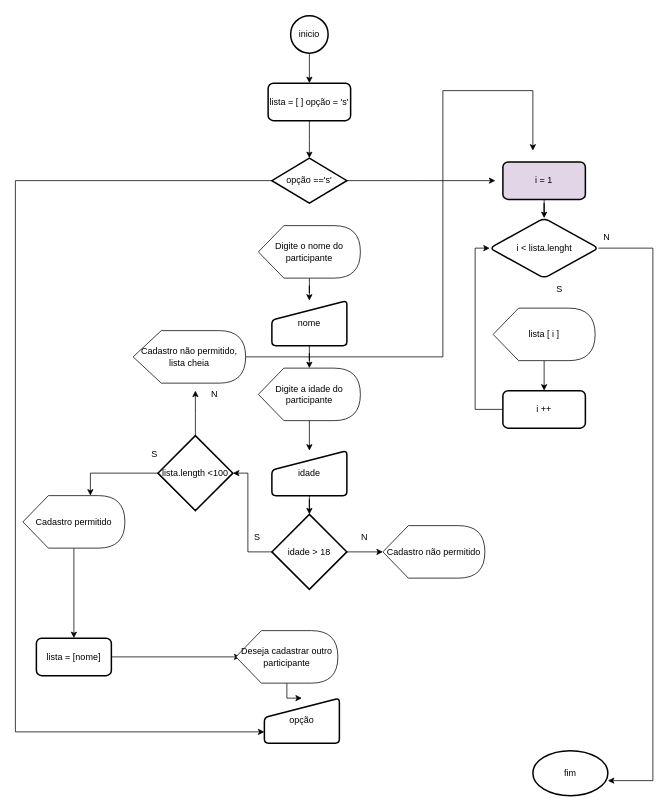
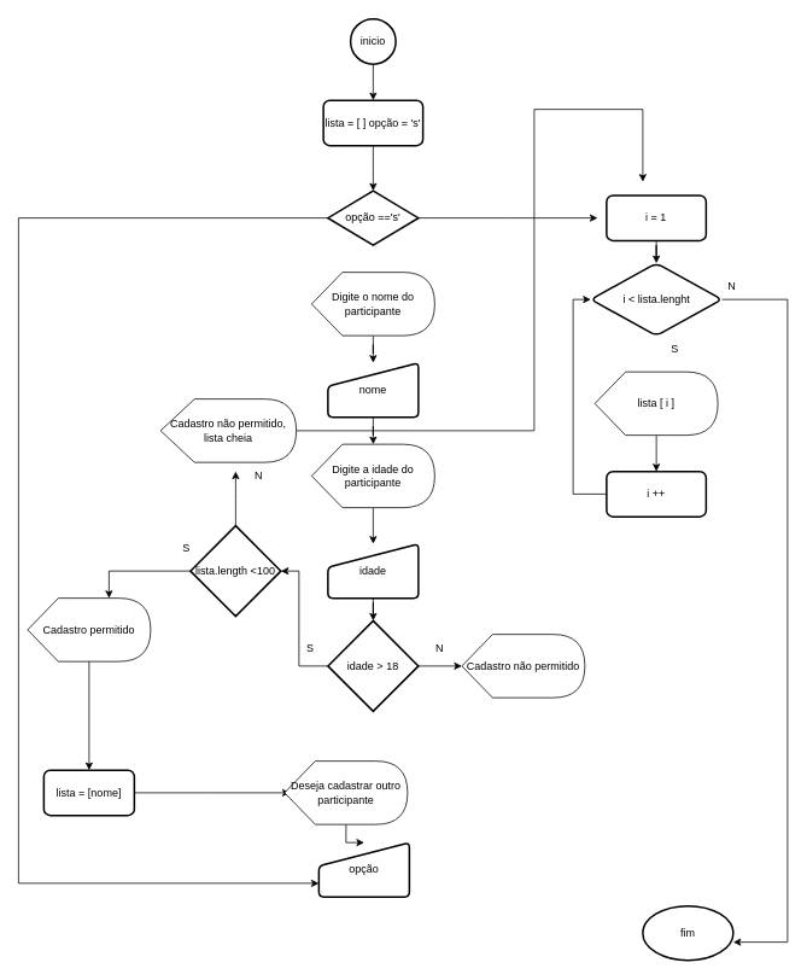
  <mxCell id="0" />
  <mxCell id="1" parent="0" />
  <mxCell id="2" value="" style="edgeStyle=orthogonalEdgeStyle;rounded=0;orthogonalLoop=1;jettySize=auto;html=1;" parent="1" source="3" target="5" edge="1"><mxGeometry relative="1" as="geometry" /></mxCell>
  <mxCell id="3" value="Digite o nome do participante" style="shape=display;whiteSpace=wrap;html=1;" parent="1" vertex="1"><mxGeometry x="344" y="300" width="136" height="70" as="geometry" /></mxCell>
  <mxCell id="4" value="" style="edgeStyle=orthogonalEdgeStyle;rounded=0;orthogonalLoop=1;jettySize=auto;html=1;" parent="1" source="5" target="7" edge="1"><mxGeometry relative="1" as="geometry" /></mxCell>
  <mxCell id="5" value="nome" style="html=1;strokeWidth=2;shape=manualInput;whiteSpace=wrap;rounded=1;size=26;arcSize=11;" parent="1" vertex="1"><mxGeometry x="362" y="400" width="100" height="60" as="geometry" /></mxCell>
  <mxCell id="6" value="" style="edgeStyle=orthogonalEdgeStyle;rounded=0;orthogonalLoop=1;jettySize=auto;html=1;" parent="1" source="7" target="9" edge="1"><mxGeometry relative="1" as="geometry" /></mxCell>
  <mxCell id="7" value="Digite a idade do participante" style="shape=display;whiteSpace=wrap;html=1;" parent="1" vertex="1"><mxGeometry x="344" y="490" width="136" height="70" as="geometry" /></mxCell>
  <mxCell id="8" value="" style="edgeStyle=orthogonalEdgeStyle;rounded=0;orthogonalLoop=1;jettySize=auto;html=1;" parent="1" source="9" target="12" edge="1"><mxGeometry relative="1" as="geometry" /></mxCell>
  <mxCell id="9" value="idade" style="html=1;strokeWidth=2;shape=manualInput;whiteSpace=wrap;rounded=1;size=26;arcSize=11;" parent="1" vertex="1"><mxGeometry x="362" y="600" width="100" height="60" as="geometry" /></mxCell>
  <mxCell id="10" value="" style="edgeStyle=orthogonalEdgeStyle;rounded=0;orthogonalLoop=1;jettySize=auto;html=1;entryX=1;entryY=0.5;entryDx=0;entryDy=0;entryPerimeter=0;" parent="1" source="12" target="24" edge="1"><mxGeometry relative="1" as="geometry"><mxPoint x="320" y="660" as="targetPoint" /><Array as="points"><mxPoint x="330" y="735" /><mxPoint x="330" y="630" /></Array></mxGeometry></mxCell>
  <mxCell id="11" value="" style="edgeStyle=orthogonalEdgeStyle;rounded=0;orthogonalLoop=1;jettySize=auto;html=1;" parent="1" source="12" target="15" edge="1"><mxGeometry relative="1" as="geometry" /></mxCell>
  <mxCell id="12" value="idade &amp;gt; 18" style="strokeWidth=2;html=1;shape=mxgraph.flowchart.decision;whiteSpace=wrap;" parent="1" vertex="1"><mxGeometry x="362" y="685" width="100" height="100" as="geometry" /></mxCell>
  <mxCell id="13" value="" style="edgeStyle=orthogonalEdgeStyle;rounded=0;orthogonalLoop=1;jettySize=auto;html=1;" parent="1" source="14" target="30" edge="1"><mxGeometry relative="1" as="geometry" /></mxCell>
  <mxCell id="14" value="Cadastro permitido" style="shape=display;whiteSpace=wrap;html=1;" parent="1" vertex="1"><mxGeometry x="30" y="660" width="136" height="70" as="geometry" /></mxCell>
  <mxCell id="15" value="Cadastro não permitido" style="shape=display;whiteSpace=wrap;html=1;" parent="1" vertex="1"><mxGeometry x="510" y="700" width="136" height="70" as="geometry" /></mxCell>
  <mxCell id="16" value="S" style="text;html=1;resizable=0;autosize=1;align=center;verticalAlign=middle;points=[];fillColor=none;strokeColor=none;rounded=0;" parent="1" vertex="1"><mxGeometry x="327" y="700" width="30" height="30" as="geometry" /></mxCell>
  <mxCell id="17" value="N" style="text;html=1;resizable=0;autosize=1;align=center;verticalAlign=middle;points=[];fillColor=none;strokeColor=none;rounded=0;" parent="1" vertex="1"><mxGeometry x="470" y="700" width="30" height="30" as="geometry" /></mxCell>
  <mxCell id="18" value="" style="edgeStyle=orthogonalEdgeStyle;rounded=0;orthogonalLoop=1;jettySize=auto;html=1;" parent="1" source="19" target="21" edge="1"><mxGeometry relative="1" as="geometry" /></mxCell>
  <mxCell id="19" value="inicio" style="strokeWidth=2;html=1;shape=mxgraph.flowchart.start_2;whiteSpace=wrap;" parent="1" vertex="1"><mxGeometry x="387" y="20" width="50" height="50" as="geometry" /></mxCell>
  <mxCell id="20" value="" style="edgeStyle=orthogonalEdgeStyle;rounded=0;orthogonalLoop=1;jettySize=auto;html=1;" parent="1" source="21" edge="1"><mxGeometry relative="1" as="geometry"><mxPoint x="412" y="210" as="targetPoint" /></mxGeometry></mxCell>
  <mxCell id="21" value="&lt;div&gt;lista = [ ] opção = 's'&lt;br&gt;&lt;/div&gt;" style="rounded=1;whiteSpace=wrap;html=1;absoluteArcSize=1;arcSize=14;strokeWidth=2;" parent="1" vertex="1"><mxGeometry x="357" y="110" width="110" height="50" as="geometry" /></mxCell>
  <mxCell id="22" value="" style="edgeStyle=orthogonalEdgeStyle;rounded=0;orthogonalLoop=1;jettySize=auto;html=1;entryX=0.662;entryY=0;entryDx=0;entryDy=0;entryPerimeter=0;" parent="1" source="24" target="14" edge="1"><mxGeometry relative="1" as="geometry" /></mxCell>
  <mxCell id="23" style="edgeStyle=orthogonalEdgeStyle;rounded=0;orthogonalLoop=1;jettySize=auto;html=1;" parent="1" source="24" edge="1"><mxGeometry relative="1" as="geometry"><mxPoint x="260" y="520" as="targetPoint" /></mxGeometry></mxCell>
  <mxCell id="24" value="lista.length &amp;lt;100" style="strokeWidth=2;html=1;shape=mxgraph.flowchart.decision;whiteSpace=wrap;" parent="1" vertex="1"><mxGeometry x="210" y="580" width="100" height="100" as="geometry" /></mxCell>
  <mxCell id="25" value="S" style="text;html=1;resizable=0;autosize=1;align=center;verticalAlign=middle;points=[];fillColor=none;strokeColor=none;rounded=0;" parent="1" vertex="1"><mxGeometry x="190" y="590" width="30" height="30" as="geometry" /></mxCell>
  <mxCell id="26" style="edgeStyle=orthogonalEdgeStyle;rounded=0;orthogonalLoop=1;jettySize=auto;html=1;" parent="1" source="27" edge="1"><mxGeometry relative="1" as="geometry"><mxPoint x="710" y="200" as="targetPoint" /><Array as="points"><mxPoint x="590" y="475" /><mxPoint x="590" y="120" /><mxPoint x="710" y="120" /></Array></mxGeometry></mxCell>
  <mxCell id="27" value="Cadastro não permitido, lista cheia" style="shape=display;whiteSpace=wrap;html=1;" parent="1" vertex="1"><mxGeometry x="177" y="440" width="150" height="70" as="geometry" /></mxCell>
  <mxCell id="28" value="N" style="text;html=1;resizable=0;autosize=1;align=center;verticalAlign=middle;points=[];fillColor=none;strokeColor=none;rounded=0;" parent="1" vertex="1"><mxGeometry x="270" y="510" width="30" height="30" as="geometry" /></mxCell>
  <mxCell id="29" style="edgeStyle=orthogonalEdgeStyle;rounded=0;orthogonalLoop=1;jettySize=auto;html=1;" parent="1" source="30" edge="1"><mxGeometry relative="1" as="geometry"><mxPoint x="320" y="875" as="targetPoint" /></mxGeometry></mxCell>
  <mxCell id="30" value="lista = [nome]" style="rounded=1;whiteSpace=wrap;html=1;absoluteArcSize=1;arcSize=14;strokeWidth=2;" parent="1" vertex="1"><mxGeometry x="48" y="850" width="100" height="50" as="geometry" /></mxCell>
  <mxCell id="31" style="edgeStyle=orthogonalEdgeStyle;rounded=0;orthogonalLoop=1;jettySize=auto;html=1;entryX=0;entryY=0.75;entryDx=0;entryDy=0;" parent="1" source="33" target="36" edge="1"><mxGeometry relative="1" as="geometry"><mxPoint x="20" y="1008" as="targetPoint" /><Array as="points"><mxPoint x="20" y="240" /><mxPoint x="20" y="975" /></Array></mxGeometry></mxCell>
  <mxCell id="32" style="edgeStyle=orthogonalEdgeStyle;rounded=0;orthogonalLoop=1;jettySize=auto;html=1;" parent="1" source="33" edge="1"><mxGeometry relative="1" as="geometry"><mxPoint x="660" y="240" as="targetPoint" /></mxGeometry></mxCell>
  <mxCell id="33" value="opção =='s'" style="strokeWidth=2;html=1;shape=mxgraph.flowchart.decision;whiteSpace=wrap;" parent="1" vertex="1"><mxGeometry x="362" y="210" width="100" height="60" as="geometry" /></mxCell>
  <mxCell id="34" value="" style="edgeStyle=orthogonalEdgeStyle;rounded=0;orthogonalLoop=1;jettySize=auto;html=1;" parent="1" source="35" target="36" edge="1"><mxGeometry relative="1" as="geometry" /></mxCell>
  <mxCell id="35" value="Deseja cadastrar outro participante" style="shape=display;whiteSpace=wrap;html=1;" parent="1" vertex="1"><mxGeometry x="314" y="840" width="136" height="70" as="geometry" /></mxCell>
  <mxCell id="36" value="opção" style="html=1;strokeWidth=2;shape=manualInput;whiteSpace=wrap;rounded=1;size=26;arcSize=11;" parent="1" vertex="1"><mxGeometry x="352" y="930" width="100" height="60" as="geometry" /></mxCell>
  <mxCell id="37" value="fim" style="strokeWidth=2;html=1;shape=mxgraph.flowchart.start_1;whiteSpace=wrap;" parent="1" vertex="1"><mxGeometry x="710" y="1000" width="100" height="60" as="geometry" /></mxCell>
  <mxCell id="38" value="" style="edgeStyle=orthogonalEdgeStyle;rounded=0;orthogonalLoop=1;jettySize=auto;html=1;" parent="1" source="39" target="41" edge="1"><mxGeometry relative="1" as="geometry" /></mxCell>
- <mxCell id="39" value="i = 1" style="rounded=1;whiteSpace=wrap;html=1;absoluteArcSize=1;arcSize=14;strokeWidth=2;fillColor=#e1d5e7;" parent="1" vertex="1"><mxGeometry x="670" y="215" width="110" height="50" as="geometry" /></mxCell>
+ <mxCell id="39" value="i = 1" style="rounded=1;whiteSpace=wrap;html=1;absoluteArcSize=1;arcSize=14;strokeWidth=2;" parent="1" vertex="1"><mxGeometry x="670" y="215" width="110" height="50" as="geometry" /></mxCell>
  <mxCell id="40" style="edgeStyle=orthogonalEdgeStyle;rounded=0;orthogonalLoop=1;jettySize=auto;html=1;entryX=1;entryY=0.667;entryDx=0;entryDy=0;entryPerimeter=0;" parent="1" source="41" target="37" edge="1"><mxGeometry relative="1" as="geometry"><Array as="points"><mxPoint x="870" y="330" /><mxPoint x="870" y="1040" /></Array></mxGeometry></mxCell>
  <mxCell id="41" value="i &amp;lt; lista.lenght" style="rhombus;whiteSpace=wrap;html=1;rounded=1;arcSize=14;strokeWidth=2;" parent="1" vertex="1"><mxGeometry x="652.5" y="290" width="145" height="80" as="geometry" /></mxCell>
  <mxCell id="42" value="" style="edgeStyle=orthogonalEdgeStyle;rounded=0;orthogonalLoop=1;jettySize=auto;html=1;" parent="1" source="43" target="45" edge="1"><mxGeometry relative="1" as="geometry" /></mxCell>
  <mxCell id="43" value="lista [ i ]" style="shape=display;whiteSpace=wrap;html=1;" parent="1" vertex="1"><mxGeometry x="657" y="410" width="136" height="70" as="geometry" /></mxCell>
  <mxCell id="44" style="edgeStyle=orthogonalEdgeStyle;rounded=0;orthogonalLoop=1;jettySize=auto;html=1;entryX=0;entryY=0.5;entryDx=0;entryDy=0;" parent="1" source="45" target="41" edge="1"><mxGeometry relative="1" as="geometry"><Array as="points"><mxPoint x="633" y="545" /><mxPoint x="633" y="330" /></Array></mxGeometry></mxCell>
  <mxCell id="45" value="i ++" style="rounded=1;whiteSpace=wrap;html=1;absoluteArcSize=1;arcSize=14;strokeWidth=2;" parent="1" vertex="1"><mxGeometry x="670" y="520" width="110" height="50" as="geometry" /></mxCell>
  <mxCell id="46" value="S" style="text;html=1;resizable=0;autosize=1;align=center;verticalAlign=middle;points=[];fillColor=none;strokeColor=none;rounded=0;" parent="1" vertex="1"><mxGeometry x="730" y="370" width="30" height="30" as="geometry" /></mxCell>
  <mxCell id="47" value="N" style="text;html=1;resizable=0;autosize=1;align=center;verticalAlign=middle;points=[];fillColor=none;strokeColor=none;rounded=0;" parent="1" vertex="1"><mxGeometry x="793" y="300" width="30" height="30" as="geometry" /></mxCell>
